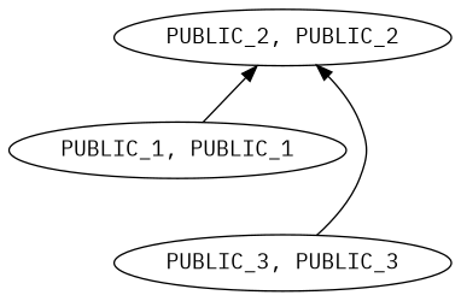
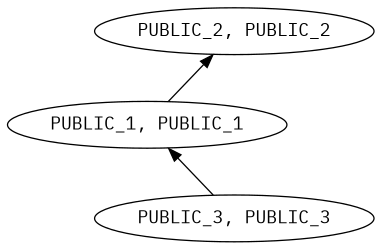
  digraph {
    fontname="IBM Plex Mono"
    rankdir=BT
    node [fontname="IBM Plex Mono"]
    edge [fontname="IBM Plex Mono"]
    "PUBLIC_1, PUBLIC_1"
    "PUBLIC_2, PUBLIC_2"
    "PUBLIC_3, PUBLIC_3"
    "PUBLIC_1, PUBLIC_1" -> "PUBLIC_2, PUBLIC_2"
-   "PUBLIC_3, PUBLIC_3" -> "PUBLIC_2, PUBLIC_2"
+   "PUBLIC_3, PUBLIC_3" -> "PUBLIC_1, PUBLIC_1"
  }
